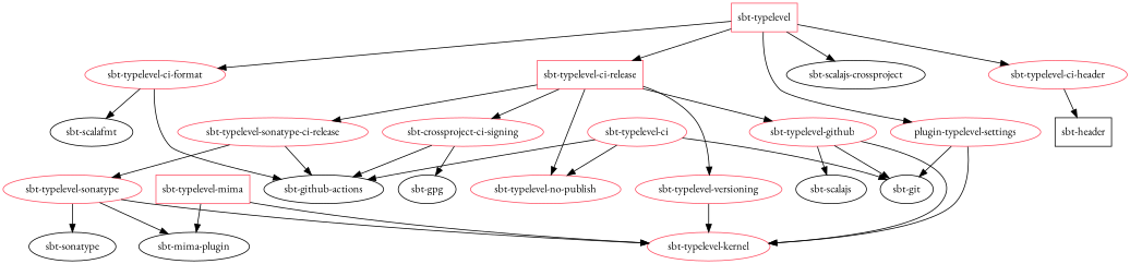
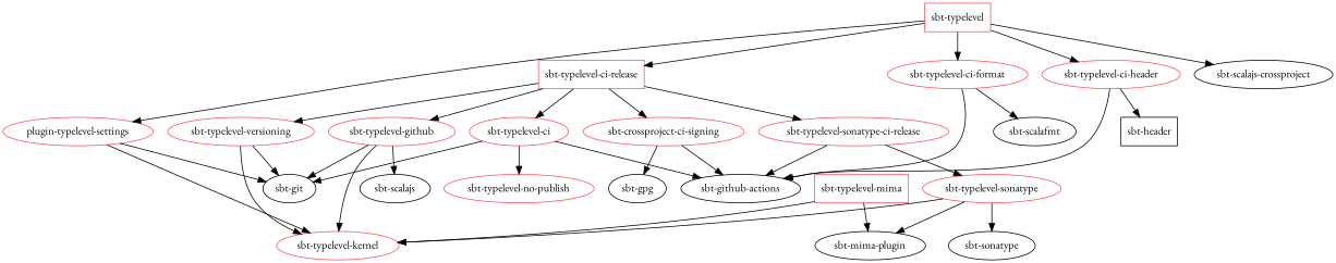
  digraph {
    fontname="EB Garamond"
    node [fontname="EB Garamond" color="#FF4C61"]
    edge [fontname="EB Garamond"]
    n1 [label="sbt-scalafmt" color=""]
    n2 [label="sbt-github-actions" color=""]
    n3 [label="sbt-git" color=""]
    n4 [label="sbt-gpg" color=""]
    n5 [label="sbt-header" shape=box color=""]
    n6 [label="sbt-mima-plugin" color=""]
    n7 [label="sbt-sonatype" color=""]
    n8 [label="sbt-scalajs" color=""]
    n9 [label="sbt-scalajs-crossproject" color=""]
    n10 [label="sbt-typelevel-kernel"]
    n11 [label="sbt-typelevel-no-publish"]
    n12 [label="plugin-typelevel-settings"]
    n13 [label="sbt-typelevel-github"]
    n14 [label="sbt-typelevel-versioning"]
    n15 [label="sbt-typelevel-mima" shape=box]
    n16 [label="sbt-typelevel-sonatype"]
    n17 [label="sbt-crossproject-ci-signing"]
    n18 [label="sbt-typelevel-sonatype-ci-release"]
    n19 [label="sbt-typelevel-ci"]
    n20 [label="sbt-typelevel-ci-format"]
    n21 [label="sbt-typelevel-ci-header"]
    n22 [label="sbt-typelevel-ci-release" shape=box]
    n23 [label="sbt-typelevel" shape=box]
    n12 -> n3
    n12 -> n10
    n13 -> n3
    n13 -> n8
    n13 -> n10
+   n14 -> n3
    n14 -> n10
    n15 -> n6
    n15 -> n10
    n16 -> n6
    n16 -> n7
    n16 -> n10
    n17 -> n2
    n17 -> n4
    n18 -> n2
    n18 -> n16
    n19 -> n2
    n19 -> n3
    n19 -> n11
    n20 -> n1
    n20 -> n2
+   n21 -> n2
    n21 -> n5
    n22 -> n13
    n22 -> n14
    n22 -> n17
    n22 -> n18
-   n22 -> n11
+   n22 -> n19
    n23 -> n9
    n23 -> n12
    n23 -> n20
    n23 -> n21
    n23 -> n22
  }
